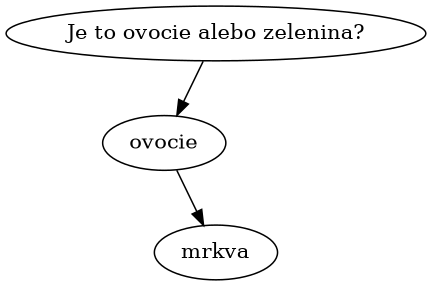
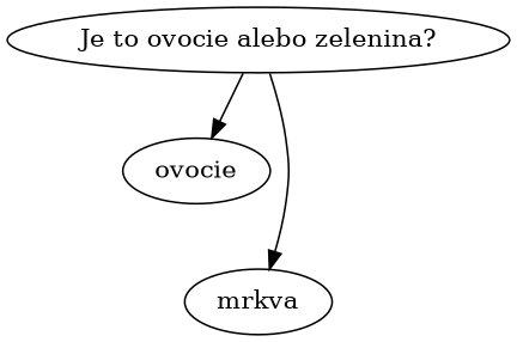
  digraph {
    n1 [label="Je to ovocie alebo zelenina?"]
    n2 [label=ovocie]
    n3 [label=mrkva]
    n1 -> n2
-   n2 -> n3
+   n1 -> n3
  }
